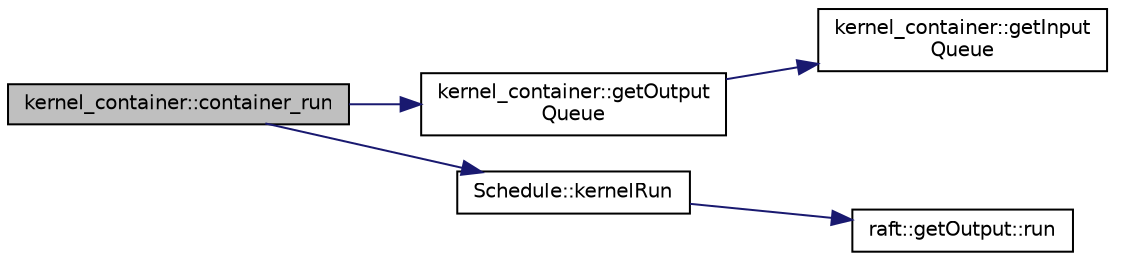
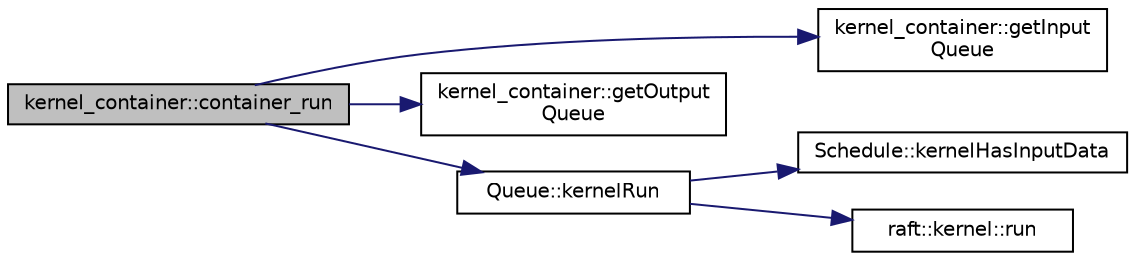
  digraph {
    rankdir=LR
    node [color=black fontname=Helvetica fontsize=10 shape=record]
    edge [color=midnightblue fontname=Helvetica fontsize=10 labelfontname=Helvetica labelfontsize=10 style=solid]
    n1 [fillcolor=grey75 fontcolor=black height=0.2 label="kernel_container::container_run" style=filled width=0.4]
    n2 [height=0.2 label="kernel_container::getInput\lQueue" width=0.4]
    n3 [height=0.2 label="kernel_container::getOutput\lQueue" width=0.4]
-   n4 [height=0.2 label="Schedule::kernelRun" width=0.4]
-   n6 [height=0.2 label="raft::getOutput::run" width=0.4]
-   n3 -> n2
+   n4 [height=0.2 label="Queue::kernelRun" width=0.4]
+   n5 [height=0.2 label="Schedule::kernelHasInputData" width=0.4]
+   n6 [height=0.2 label="raft::kernel::run" width=0.4]
+   n1 -> n2
    n1 -> n3
    n1 -> n4
+   n4 -> n5
    n4 -> n6
  }
